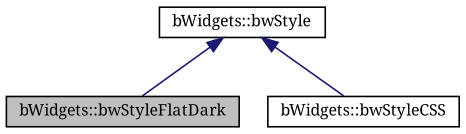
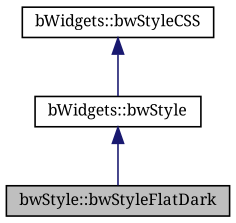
  digraph {
    fontname="Noto Serif"
    node [color=black fillcolor=white fontname="Noto Serif" fontsize=10 shape=record style=filled]
    edge [color=midnightblue dir=back fontname="Noto Serif" fontsize=10 labelfontname=Helvetica labelfontsize=10 style=solid]
-   n1 [fillcolor=grey75 fontcolor=black height=0.2 label="bWidgets::bwStyleFlatDark" width=0.4]
+   n1 [fillcolor=grey75 fontcolor=black height=0.2 label="bwStyle::bwStyleFlatDark" width=0.4]
    n2 [height=0.2 label="bWidgets::bwStyleCSS" width=0.4]
    n3 [height=0.2 label="bWidgets::bwStyle" width=0.4]
    n3 -> n1
-   n3 -> n2
+   n2 -> n3
  }
